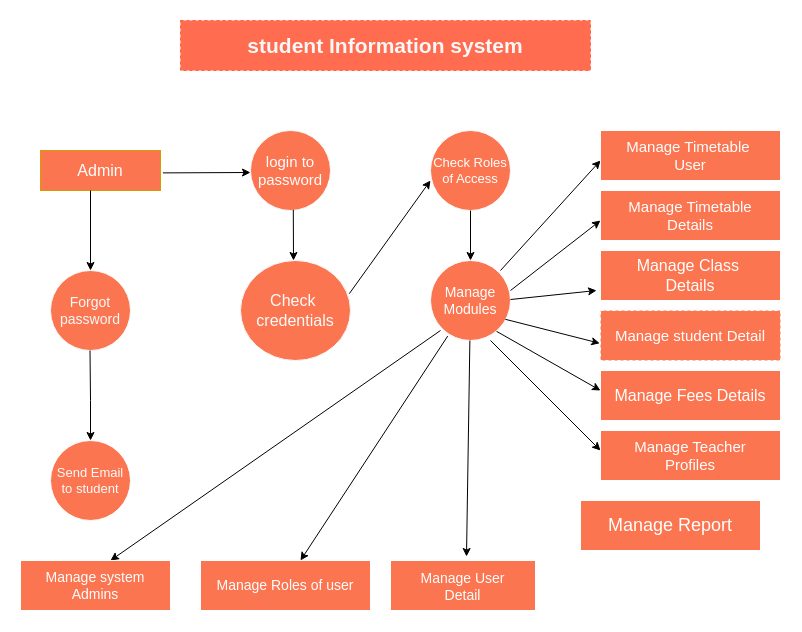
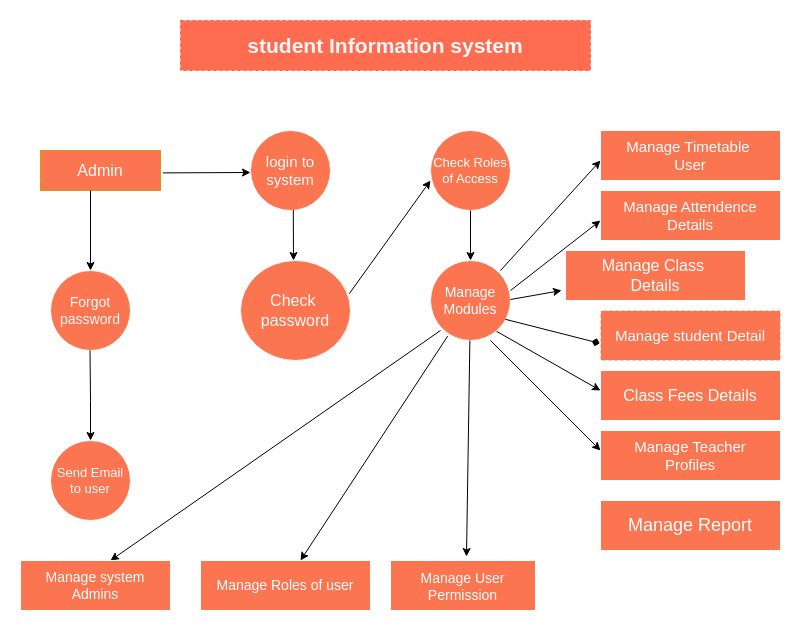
  <mxCell id="0" />
  <mxCell id="1" parent="0" />
  <mxCell id="2" value="&lt;font style=&quot;font-size: 21px; color: rgb(247, 247, 247);&quot;&gt;&lt;b style=&quot;&quot;&gt;student Information system&lt;/b&gt;&lt;/font&gt;" style="whiteSpace=wrap;html=1;fillColor=#FF6C4F;strokeColor=#FF6041;dashed=1;" parent="1" vertex="1"><mxGeometry x="180" y="20" width="410" height="50" as="geometry" /></mxCell>
  <mxCell id="3" value="&lt;font style=&quot;color: rgb(255, 255, 255); font-size: 16px;&quot;&gt;Admin&lt;/font&gt;" style="whiteSpace=wrap;html=1;fillColor=#FB7550;strokeColor=#d79b00;direction=west;" parent="1" vertex="1"><mxGeometry x="40" y="150" width="120" height="40" as="geometry" /></mxCell>
  <mxCell id="4" value="" style="endArrow=classic;html=1;rounded=0;exitX=-0.02;exitY=0.44;exitDx=0;exitDy=0;exitPerimeter=0;" parent="1" source="3" edge="1"><mxGeometry width="50" height="50" relative="1" as="geometry"><mxPoint x="370" y="200" as="sourcePoint" /><mxPoint x="250" y="172" as="targetPoint" /></mxGeometry></mxCell>
- <mxCell id="5" value="&lt;font style=&quot;color: rgb(253, 253, 253); font-size: 15px;&quot;&gt;login to password&lt;/font&gt;" style="ellipse;whiteSpace=wrap;html=1;fillColor=#FB7550;strokeColor=#F9F9F9;" parent="1" vertex="1"><mxGeometry x="250" y="130" width="80" height="80" as="geometry" /></mxCell>
+ <mxCell id="5" value="&lt;font style=&quot;color: rgb(253, 253, 253); font-size: 15px;&quot;&gt;login to system&lt;/font&gt;" style="ellipse;whiteSpace=wrap;html=1;fillColor=#FB7550;strokeColor=#F9F9F9;" parent="1" vertex="1"><mxGeometry x="250" y="130" width="80" height="80" as="geometry" /></mxCell>
  <mxCell id="6" value="" style="endArrow=classic;html=1;rounded=0;" parent="1" edge="1"><mxGeometry width="50" height="50" relative="1" as="geometry"><mxPoint x="90" y="190" as="sourcePoint" /><mxPoint x="90" y="270" as="targetPoint" /></mxGeometry></mxCell>
  <mxCell id="7" value="&lt;font style=&quot;color: rgb(249, 249, 249); font-size: 14px;&quot;&gt;Forgot&lt;/font&gt;&lt;div&gt;&lt;font style=&quot;color: rgb(249, 249, 249); font-size: 14px;&quot;&gt;password&lt;/font&gt;&lt;/div&gt;" style="ellipse;whiteSpace=wrap;html=1;strokeColor=#F9F9F9;fillColor=#FB7550;" parent="1" vertex="1"><mxGeometry x="50" y="270" width="80" height="80" as="geometry" /></mxCell>
  <mxCell id="8" value="" style="endArrow=classic;html=1;rounded=0;" parent="1" edge="1"><mxGeometry width="50" height="50" relative="1" as="geometry"><mxPoint x="89.5" y="350" as="sourcePoint" /><mxPoint x="90" y="440" as="targetPoint" /><Array as="points"><mxPoint x="90" y="400" /></Array></mxGeometry></mxCell>
- <mxCell id="9" value="&lt;font style=&quot;color: rgb(251, 251, 251); font-size: 13px;&quot;&gt;Send Email&lt;/font&gt;&lt;div&gt;&lt;font style=&quot;color: rgb(251, 251, 251); font-size: 13px;&quot;&gt;to student&lt;/font&gt;&lt;/div&gt;" style="ellipse;whiteSpace=wrap;html=1;strokeColor=#FFFFFF;fillColor=#FB7550;" parent="1" vertex="1"><mxGeometry x="50" y="440" width="80" height="80" as="geometry" /></mxCell>
+ <mxCell id="9" value="&lt;font style=&quot;color: rgb(251, 251, 251); font-size: 13px;&quot;&gt;Send Email&lt;/font&gt;&lt;div&gt;&lt;font style=&quot;color: rgb(251, 251, 251); font-size: 13px;&quot;&gt;to user&lt;/font&gt;&lt;/div&gt;" style="ellipse;whiteSpace=wrap;html=1;strokeColor=#FFFFFF;fillColor=#FB7550;" parent="1" vertex="1"><mxGeometry x="50" y="440" width="80" height="80" as="geometry" /></mxCell>
  <mxCell id="10" value="" style="endArrow=classic;html=1;rounded=0;exitX=0.535;exitY=0.99;exitDx=0;exitDy=0;exitPerimeter=0;" parent="1" source="5" edge="1"><mxGeometry width="50" height="50" relative="1" as="geometry"><mxPoint x="290" y="220" as="sourcePoint" /><mxPoint x="293" y="260" as="targetPoint" /><Array as="points" /></mxGeometry></mxCell>
- <mxCell id="11" value="&lt;font style=&quot;font-size: 16px; color: rgb(251, 251, 251);&quot;&gt;Check&amp;nbsp;&lt;/font&gt;&lt;div&gt;&lt;font style=&quot;font-size: 16px; color: rgb(251, 251, 251);&quot;&gt;credentials&lt;/font&gt;&lt;/div&gt;" style="ellipse;whiteSpace=wrap;html=1;fillColor=#FB7550;strokeColor=#FBFBFB;" parent="1" vertex="1"><mxGeometry x="240" y="260" width="110" height="100" as="geometry" /></mxCell>
+ <mxCell id="11" value="&lt;font style=&quot;font-size: 16px; color: rgb(251, 251, 251);&quot;&gt;Check&amp;nbsp;&lt;/font&gt;&lt;div&gt;&lt;font style=&quot;font-size: 16px; color: rgb(251, 251, 251);&quot;&gt;password&lt;/font&gt;&lt;/div&gt;" style="ellipse;whiteSpace=wrap;html=1;fillColor=#FB7550;strokeColor=#FBFBFB;" parent="1" vertex="1"><mxGeometry x="240" y="260" width="110" height="100" as="geometry" /></mxCell>
  <mxCell id="12" value="" style="endArrow=classic;html=1;rounded=0;exitX=0.989;exitY=0.332;exitDx=0;exitDy=0;exitPerimeter=0;" parent="1" source="11" edge="1"><mxGeometry width="50" height="50" relative="1" as="geometry"><mxPoint x="370" y="300" as="sourcePoint" /><mxPoint x="430" y="180" as="targetPoint" /></mxGeometry></mxCell>
  <mxCell id="13" value="&lt;font style=&quot;color: rgb(255, 255, 255); font-size: 13px;&quot;&gt;Check Roles&lt;/font&gt;&lt;div&gt;&lt;font style=&quot;color: rgb(255, 255, 255); font-size: 13px;&quot;&gt;of Access&lt;/font&gt;&lt;/div&gt;" style="ellipse;whiteSpace=wrap;html=1;fillColor=#FB7550;strokeColor=#FBFBFB;" parent="1" vertex="1"><mxGeometry x="430" y="130" width="80" height="80" as="geometry" /></mxCell>
  <mxCell id="14" value="" style="endArrow=classic;html=1;rounded=0;" parent="1" source="13" edge="1"><mxGeometry width="50" height="50" relative="1" as="geometry"><mxPoint x="370" y="300" as="sourcePoint" /><mxPoint x="470" y="260" as="targetPoint" /></mxGeometry></mxCell>
  <mxCell id="15" value="&lt;font style=&quot;color: rgb(255, 255, 255); font-size: 14px;&quot;&gt;Manage&lt;/font&gt;&lt;div&gt;&lt;font style=&quot;color: rgb(255, 255, 255); font-size: 14px;&quot;&gt;Modules&lt;/font&gt;&lt;/div&gt;" style="ellipse;whiteSpace=wrap;html=1;fillColor=#FB7550;strokeColor=#FFFFFF;" parent="1" vertex="1"><mxGeometry x="430" y="260" width="80" height="80" as="geometry" /></mxCell>
  <mxCell id="16" value="" style="endArrow=classic;html=1;rounded=0;exitX=0.375;exitY=1;exitDx=0;exitDy=0;exitPerimeter=0;" parent="1" edge="1"><mxGeometry width="50" height="50" relative="1" as="geometry"><mxPoint x="440" y="330" as="sourcePoint" /><mxPoint x="110" y="560" as="targetPoint" /></mxGeometry></mxCell>
  <mxCell id="17" value="&lt;font style=&quot;font-size: 14px; color: rgb(255, 255, 255);&quot;&gt;Manage system&lt;/font&gt;&lt;div&gt;&lt;font style=&quot;font-size: 14px; color: rgb(255, 255, 255);&quot;&gt;Admins&lt;/font&gt;&lt;/div&gt;" style="whiteSpace=wrap;html=1;fillColor=#FB7550;strokeColor=#FFFFFF;" parent="1" vertex="1"><mxGeometry x="20" y="560" width="150" height="50" as="geometry" /></mxCell>
  <mxCell id="18" value="" style="endArrow=classic;html=1;rounded=0;exitX=0.215;exitY=0.945;exitDx=0;exitDy=0;exitPerimeter=0;" parent="1" source="15" edge="1"><mxGeometry width="50" height="50" relative="1" as="geometry"><mxPoint x="350" y="550" as="sourcePoint" /><mxPoint x="300" y="560" as="targetPoint" /></mxGeometry></mxCell>
  <mxCell id="19" value="&lt;font style=&quot;font-size: 14px; color: rgb(255, 255, 255);&quot;&gt;Manage Roles of user&lt;/font&gt;" style="whiteSpace=wrap;html=1;fillColor=#FB7550;strokeColor=#FFFFFF;" parent="1" vertex="1"><mxGeometry x="200" y="560" width="170" height="50" as="geometry" /></mxCell>
  <mxCell id="20" value="" style="endArrow=classic;html=1;rounded=0;" parent="1" source="15" edge="1"><mxGeometry width="50" height="50" relative="1" as="geometry"><mxPoint x="470" y="350" as="sourcePoint" /><mxPoint x="466" y="556" as="targetPoint" /></mxGeometry></mxCell>
- <mxCell id="21" value="&lt;div&gt;&lt;font style=&quot;font-size: 14px; color: rgb(255, 255, 255);&quot;&gt;&lt;br&gt;&lt;/font&gt;&lt;/div&gt;&lt;font style=&quot;font-size: 14px; color: rgb(255, 255, 255);&quot;&gt;Manage User&lt;/font&gt;&lt;div&gt;&lt;font style=&quot;font-size: 14px; color: rgb(255, 255, 255);&quot;&gt;Detail&lt;/font&gt;&lt;br&gt;&lt;div&gt;&lt;br&gt;&lt;/div&gt;&lt;/div&gt;" style="whiteSpace=wrap;html=1;fillColor=#FB7550;strokeColor=#FFFFFF;" parent="1" vertex="1"><mxGeometry x="390" y="560" width="145" height="50" as="geometry" /></mxCell>
+ <mxCell id="21" value="&lt;div&gt;&lt;font style=&quot;font-size: 14px; color: rgb(255, 255, 255);&quot;&gt;&lt;br&gt;&lt;/font&gt;&lt;/div&gt;&lt;font style=&quot;font-size: 14px; color: rgb(255, 255, 255);&quot;&gt;Manage User&lt;/font&gt;&lt;div&gt;&lt;font style=&quot;font-size: 14px; color: rgb(255, 255, 255);&quot;&gt;Permission&lt;/font&gt;&lt;br&gt;&lt;div&gt;&lt;br&gt;&lt;/div&gt;&lt;/div&gt;" style="whiteSpace=wrap;html=1;fillColor=#FB7550;strokeColor=#FFFFFF;" parent="1" vertex="1"><mxGeometry x="390" y="560" width="145" height="50" as="geometry" /></mxCell>
  <mxCell id="22" value="" style="endArrow=classic;html=1;rounded=0;" parent="1" edge="1"><mxGeometry width="50" height="50" relative="1" as="geometry"><mxPoint x="500" y="270" as="sourcePoint" /><mxPoint x="600" y="160" as="targetPoint" /><Array as="points" /></mxGeometry></mxCell>
  <mxCell id="23" value="&lt;font style=&quot;font-size: 15px; color: rgb(255, 255, 255);&quot;&gt;Manage Timetable&amp;nbsp;&lt;/font&gt;&lt;div&gt;&lt;font style=&quot;font-size: 15px; color: rgb(255, 255, 255);&quot;&gt;User&lt;/font&gt;&lt;/div&gt;" style="whiteSpace=wrap;html=1;fillColor=#FB7550;strokeColor=#FFFFFF;" parent="1" vertex="1"><mxGeometry x="600" y="130" width="180" height="50" as="geometry" /></mxCell>
  <mxCell id="24" value="" style="endArrow=classic;html=1;rounded=0;" parent="1" edge="1"><mxGeometry width="50" height="50" relative="1" as="geometry"><mxPoint x="510" y="290" as="sourcePoint" /><mxPoint x="600" y="220" as="targetPoint" /></mxGeometry></mxCell>
- <mxCell id="25" value="&lt;font style=&quot;font-size: 15px; color: rgb(255, 255, 255);&quot;&gt;Manage Timetable&lt;/font&gt;&lt;div&gt;&lt;font style=&quot;font-size: 15px; color: rgb(255, 255, 255);&quot;&gt;Details&lt;/font&gt;&lt;/div&gt;" style="whiteSpace=wrap;html=1;fillColor=#FB7550;strokeColor=#FFFFFF;" parent="1" vertex="1"><mxGeometry x="600" y="190" width="180" height="50" as="geometry" /></mxCell>
+ <mxCell id="25" value="&lt;font style=&quot;font-size: 15px; color: rgb(255, 255, 255);&quot;&gt;Manage Attendence&lt;/font&gt;&lt;div&gt;&lt;font style=&quot;font-size: 15px; color: rgb(255, 255, 255);&quot;&gt;Details&lt;/font&gt;&lt;/div&gt;" style="whiteSpace=wrap;html=1;fillColor=#FB7550;strokeColor=#FFFFFF;" parent="1" vertex="1"><mxGeometry x="600" y="190" width="180" height="50" as="geometry" /></mxCell>
  <mxCell id="26" value="" style="endArrow=classic;html=1;rounded=0;entryX=-0.022;entryY=0.8;entryDx=0;entryDy=0;entryPerimeter=0;" parent="1" target="27" edge="1"><mxGeometry width="50" height="50" relative="1" as="geometry"><mxPoint x="510" y="299" as="sourcePoint" /><mxPoint x="600" y="299.5" as="targetPoint" /></mxGeometry></mxCell>
- <mxCell id="27" value="&lt;font style=&quot;font-size: 16px; color: rgb(255, 255, 255);&quot;&gt;Manage Class&amp;nbsp;&lt;/font&gt;&lt;div&gt;&lt;font style=&quot;font-size: 16px; color: rgb(255, 255, 255);&quot;&gt;Details&lt;/font&gt;&lt;/div&gt;" style="whiteSpace=wrap;html=1;fillColor=#FB7550;strokeColor=#FFFFFF;" parent="1" vertex="1"><mxGeometry x="600" y="250" width="180" height="50" as="geometry" /></mxCell>
- <mxCell id="28" value="" style="endArrow=classic;html=1;rounded=0;exitX=0.935;exitY=0.735;exitDx=0;exitDy=0;exitPerimeter=0;entryX=-0.004;entryY=0.656;entryDx=0;entryDy=0;entryPerimeter=0;" parent="1" source="15" target="29" edge="1"><mxGeometry width="50" height="50" relative="1" as="geometry"><mxPoint x="510" y="350" as="sourcePoint" /><mxPoint x="590" y="340" as="targetPoint" /></mxGeometry></mxCell>
+ <mxCell id="27" value="&lt;font style=&quot;font-size: 16px; color: rgb(255, 255, 255);&quot;&gt;Manage Class&amp;nbsp;&lt;/font&gt;&lt;div&gt;&lt;font style=&quot;font-size: 16px; color: rgb(255, 255, 255);&quot;&gt;Details&lt;/font&gt;&lt;/div&gt;" style="whiteSpace=wrap;html=1;fillColor=#FB7550;strokeColor=#FFFFFF;" parent="1" vertex="1"><mxGeometry x="565" y="250" width="180" height="50" as="geometry" /></mxCell>
+ <mxCell id="28" value="" style="endArrow=diamond;html=1;rounded=0;exitX=0.935;exitY=0.735;exitDx=0;exitDy=0;exitPerimeter=0;entryX=-0.004;entryY=0.656;entryDx=0;entryDy=0;entryPerimeter=0;" parent="1" source="15" target="29" edge="1"><mxGeometry width="50" height="50" relative="1" as="geometry"><mxPoint x="510" y="350" as="sourcePoint" /><mxPoint x="590" y="340" as="targetPoint" /></mxGeometry></mxCell>
  <mxCell id="29" value="&lt;font style=&quot;font-size: 15px; color: rgb(255, 255, 255);&quot;&gt;Manage student Detail&lt;/font&gt;" style="whiteSpace=wrap;html=1;fillColor=#FB7550;strokeColor=#FFFFFF;dashed=1;" parent="1" vertex="1"><mxGeometry x="600" y="310" width="180" height="50" as="geometry" /></mxCell>
  <mxCell id="30" value="" style="endArrow=classic;html=1;rounded=0;exitX=0.825;exitY=0.885;exitDx=0;exitDy=0;exitPerimeter=0;" parent="1" source="15" edge="1"><mxGeometry width="50" height="50" relative="1" as="geometry"><mxPoint x="500" y="340" as="sourcePoint" /><mxPoint x="600" y="390" as="targetPoint" /></mxGeometry></mxCell>
- <mxCell id="31" value="&lt;font style=&quot;font-size: 16px; color: rgb(255, 255, 255);&quot;&gt;Manage Fees Details&lt;/font&gt;" style="whiteSpace=wrap;html=1;fillColor=#FB7550;strokeColor=#FFFFFF;" parent="1" vertex="1"><mxGeometry x="600" y="370" width="180" height="50" as="geometry" /></mxCell>
+ <mxCell id="31" value="&lt;font style=&quot;font-size: 16px; color: rgb(255, 255, 255);&quot;&gt;Class Fees Details&lt;/font&gt;" style="whiteSpace=wrap;html=1;fillColor=#FB7550;strokeColor=#FFFFFF;" parent="1" vertex="1"><mxGeometry x="600" y="370" width="180" height="50" as="geometry" /></mxCell>
  <mxCell id="32" value="" style="endArrow=classic;html=1;rounded=0;exitX=0.75;exitY=1;exitDx=0;exitDy=0;exitPerimeter=0;" parent="1" source="15" edge="1"><mxGeometry width="50" height="50" relative="1" as="geometry"><mxPoint x="480" y="350" as="sourcePoint" /><mxPoint x="600" y="450" as="targetPoint" /></mxGeometry></mxCell>
  <mxCell id="33" value="&lt;font style=&quot;font-size: 15px; color: rgb(255, 255, 255);&quot;&gt;Manage Teacher&lt;/font&gt;&lt;div&gt;&lt;font style=&quot;font-size: 15px; color: rgb(255, 255, 255);&quot;&gt;Profiles&lt;/font&gt;&lt;/div&gt;" style="whiteSpace=wrap;html=1;fillColor=#FB7550;strokeColor=#FFFFFF;" parent="1" vertex="1"><mxGeometry x="600" y="430" width="180" height="50" as="geometry" /></mxCell>
- <mxCell id="34" value="&lt;font style=&quot;font-size: 18px; color: rgb(255, 255, 255);&quot;&gt;Manage Report&lt;/font&gt;" style="whiteSpace=wrap;html=1;fillColor=#FB7550;strokeColor=#FFFFFF;" parent="1" vertex="1"><mxGeometry x="580" y="500" width="180" height="50" as="geometry" /></mxCell>
+ <mxCell id="34" value="&lt;font style=&quot;font-size: 18px; color: rgb(255, 255, 255);&quot;&gt;Manage Report&lt;/font&gt;" style="whiteSpace=wrap;html=1;fillColor=#FB7550;strokeColor=#FFFFFF;" parent="1" vertex="1"><mxGeometry x="600" y="500" width="180" height="50" as="geometry" /></mxCell>
